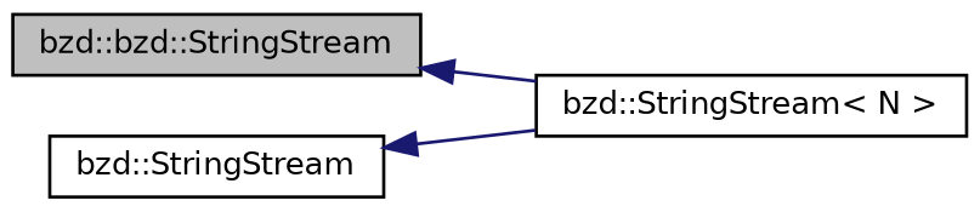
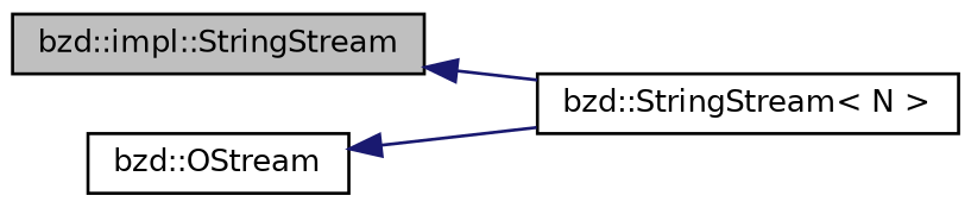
  digraph {
    rankdir=LR
    node [color=black fillcolor=white fontname=Helvetica fontsize=10 shape=record style=filled]
    edge [color=midnightblue dir=back fontname=Helvetica fontsize=10 labelfontname=Helvetica labelfontsize=10 style=solid]
-   n1 [fillcolor=grey75 fontcolor=black height=0.2 label="bzd::bzd::StringStream" width=0.4]
+   n1 [fillcolor=grey75 fontcolor=black height=0.2 label="bzd::impl::StringStream" width=0.4]
    n2 [height=0.2 label="bzd::StringStream\< N \>" width=0.4]
-   n3 [height=0.2 label="bzd::StringStream" width=0.4]
+   n3 [height=0.2 label="bzd::OStream" width=0.4]
    n1 -> n2
    n3 -> n2
  }
